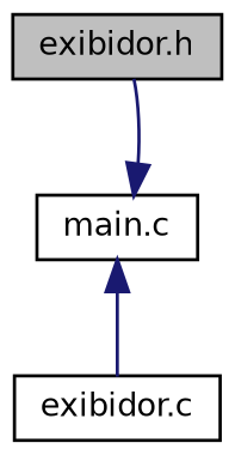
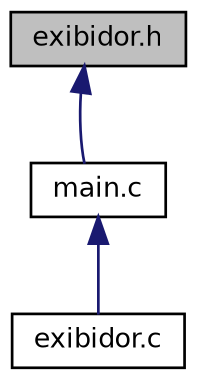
  digraph {
    node [color=black fillcolor=white fontname=Helvetica fontsize=10 shape=record style=filled]
    edge [color=midnightblue dir=back fontname=Helvetica fontsize=10 labelfontname=Helvetica labelfontsize=10 style=solid]
    n1 [fillcolor=grey75 fontcolor=black height=0.2 label="exibidor.h" width=0.4]
    n2 [height=0.2 label="main.c" width=0.4]
    n3 [height=0.2 label="exibidor.c" width=0.4]
-   n2 -> n1
+   n1 -> n2
    n2 -> n3
  }
